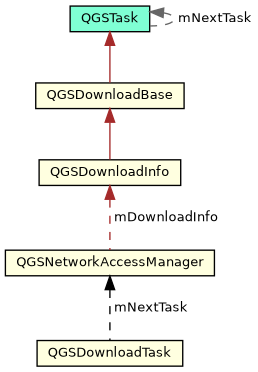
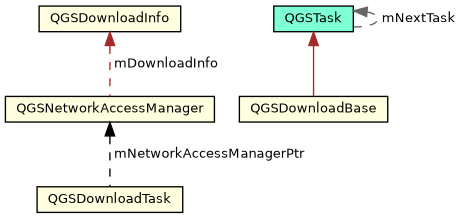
  digraph {
    node [color=black fillcolor=lightyellow fontname=Helvetica fontsize=10 shape=record style=filled]
    edge [color=brown dir=back fontname=Helvetica fontsize=10 labelfontname=Helvetica labelfontsize=10 style=dashed]
    n1 [fontcolor=black height=0.2 label=QGSDownloadTask width=0.4]
    n2 [fillcolor=aquamarine height=0.2 label=QGSTask width=0.4]
    n3 [height=0.2 label=QGSDownloadBase width=0.4]
    n4 [height=0.2 label=QGSNetworkAccessManager width=0.4]
    n5 [height=0.2 label=QGSDownloadInfo width=0.4]
    n2 -> n2 [color=gray40 label=" mNextTask"]
    n2 -> n3 [style=solid]
-   n3 -> n5 [style=solid]
-   n4 -> n1 [color=black label=" mNextTask"]
+   n4 -> n1 [color=black label=" mNetworkAccessManagerPtr"]
    n5 -> n4 [label=" mDownloadInfo"]
  }
